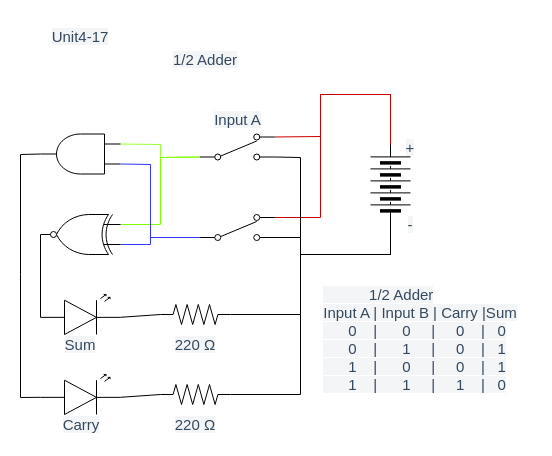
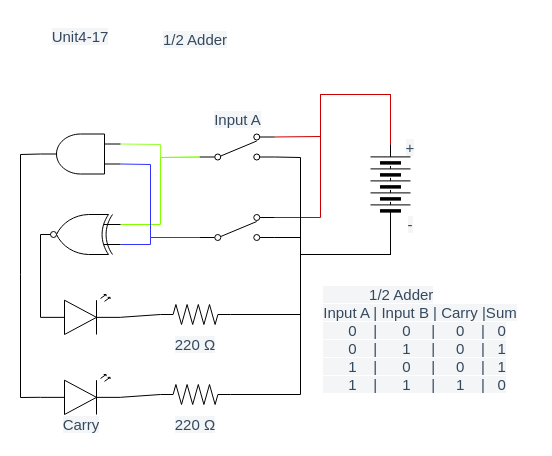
  <mxCell id="0" />
  <mxCell id="1" parent="0" />
  <mxCell id="2" value="&lt;span style=&quot;color: rgb(52 , 73 , 94) ; font-family: , sans-serif ; font-size: 15px ; text-align: left ; background-color: rgb(244 , 245 , 246)&quot;&gt;220 Ω&lt;/span&gt;" style="text;html=1;align=center;verticalAlign=middle;whiteSpace=wrap;rounded=0;" parent="1" vertex="1"><mxGeometry x="170" y="334" width="50" height="20" as="geometry" /></mxCell>
  <mxCell id="3" style="edgeStyle=none;rounded=0;html=1;entryX=0;entryY=0.5;entryDx=0;entryDy=0;endArrow=none;endFill=0;strokeColor=#000000;exitX=1;exitY=0.5;exitDx=0;exitDy=0;exitPerimeter=0;" edge="1" parent="1" source="4" target="9"><mxGeometry relative="1" as="geometry"><Array as="points"><mxPoint x="300" y="314" /><mxPoint x="300" y="254" /><mxPoint x="390" y="254" /></Array></mxGeometry></mxCell>
  <mxCell id="4" value="" style="pointerEvents=1;verticalLabelPosition=bottom;shadow=0;dashed=0;align=center;html=1;verticalAlign=top;shape=mxgraph.electrical.resistors.resistor_2;" parent="1" vertex="1"><mxGeometry x="160" y="304" width="70" height="20" as="geometry" /></mxCell>
  <mxCell id="5" style="edgeStyle=none;html=1;entryX=1;entryY=0.115;entryDx=0;entryDy=0;entryPerimeter=0;rounded=0;endArrow=none;endFill=0;strokeColor=#CC0000;" parent="1" source="9" target="15" edge="1"><mxGeometry relative="1" as="geometry"><Array as="points"><mxPoint x="390" y="94" /><mxPoint x="320" y="94" /><mxPoint x="320" y="136" /></Array></mxGeometry></mxCell>
  <mxCell id="6" style="edgeStyle=none;rounded=0;html=1;entryX=1;entryY=0.115;entryDx=0;entryDy=0;entryPerimeter=0;endArrow=none;endFill=0;exitX=1;exitY=0.5;exitDx=0;exitDy=0;strokeColor=#CC0000;" parent="1" source="9" target="22" edge="1"><mxGeometry relative="1" as="geometry"><Array as="points"><mxPoint x="390" y="94" /><mxPoint x="320" y="94" /><mxPoint x="320" y="217" /></Array></mxGeometry></mxCell>
  <mxCell id="7" style="edgeStyle=none;rounded=0;html=1;entryX=1;entryY=0.885;entryDx=0;entryDy=0;entryPerimeter=0;endArrow=none;endFill=0;strokeColor=#000000;exitX=0;exitY=0.5;exitDx=0;exitDy=0;" parent="1" source="9" target="15" edge="1"><mxGeometry relative="1" as="geometry"><Array as="points"><mxPoint x="390" y="254" /><mxPoint x="300" y="254" /><mxPoint x="300" y="157" /></Array></mxGeometry></mxCell>
  <mxCell id="8" style="edgeStyle=none;rounded=0;html=1;entryX=1;entryY=0.885;entryDx=0;entryDy=0;entryPerimeter=0;endArrow=none;endFill=0;strokeColor=#000000;" parent="1" source="9" target="22" edge="1"><mxGeometry relative="1" as="geometry"><Array as="points"><mxPoint x="390" y="254" /><mxPoint x="300" y="254" /><mxPoint x="300" y="237" /></Array></mxGeometry></mxCell>
  <mxCell id="9" value="" style="pointerEvents=1;verticalLabelPosition=bottom;shadow=0;dashed=0;align=center;html=1;verticalAlign=top;shape=mxgraph.electrical.miscellaneous.batteryStack;direction=south;rotation=-180;" parent="1" vertex="1"><mxGeometry x="370" y="144" width="40" height="80" as="geometry" /></mxCell>
  <mxCell id="10" value="&lt;span style=&quot;color: rgb(52 , 73 , 94) ; font-family: , sans-serif ; font-size: 15px ; text-align: left ; background-color: rgb(244 , 245 , 246)&quot;&gt;+&lt;/span&gt;" style="text;html=1;strokeColor=none;fillColor=none;align=center;verticalAlign=middle;whiteSpace=wrap;rounded=0;" parent="1" vertex="1"><mxGeometry x="400" y="137" width="20" height="20" as="geometry" /></mxCell>
  <mxCell id="11" value="&lt;div style=&quot;text-align: left&quot;&gt;&lt;font color=&quot;#34495e&quot;&gt;&lt;span style=&quot;font-size: 15px ; background-color: rgb(244 , 245 , 246)&quot;&gt;-&lt;/span&gt;&lt;/font&gt;&lt;/div&gt;" style="text;html=1;strokeColor=none;fillColor=none;align=center;verticalAlign=middle;whiteSpace=wrap;rounded=0;" parent="1" vertex="1"><mxGeometry x="400" y="214" width="20" height="20" as="geometry" /></mxCell>
  <mxCell id="12" value="&lt;div style=&quot;text-align: left&quot;&gt;&lt;span style=&quot;background-color: rgb(244 , 245 , 246) ; font-size: 15px ; color: rgb(52 , 73 , 94)&quot;&gt;Unit4-17&lt;/span&gt;&lt;/div&gt;" style="text;html=1;strokeColor=none;fillColor=none;align=center;verticalAlign=middle;whiteSpace=wrap;rounded=0;" parent="1" vertex="1"><mxGeometry x="45" y="20.5" width="70" height="30" as="geometry" /></mxCell>
  <mxCell id="13" style="edgeStyle=none;html=1;entryX=0;entryY=0.75;entryDx=0;entryDy=0;entryPerimeter=0;exitX=0;exitY=0.885;exitDx=0;exitDy=0;exitPerimeter=0;rounded=0;endArrow=none;endFill=0;strokeColor=#99FF33;" edge="1" parent="1" source="15" target="31"><mxGeometry relative="1" as="geometry"><Array as="points"><mxPoint x="160" y="157" /><mxPoint x="160" y="144" /></Array></mxGeometry></mxCell>
  <mxCell id="14" style="edgeStyle=none;rounded=0;html=1;entryX=0;entryY=0.75;entryDx=0;entryDy=0;entryPerimeter=0;endArrow=none;endFill=0;exitX=0;exitY=0.885;exitDx=0;exitDy=0;exitPerimeter=0;strokeColor=#80FF00;" edge="1" parent="1" source="15" target="33"><mxGeometry relative="1" as="geometry"><Array as="points"><mxPoint x="160" y="157" /><mxPoint x="160" y="224" /></Array></mxGeometry></mxCell>
  <mxCell id="15" value="" style="pointerEvents=1;verticalLabelPosition=bottom;shadow=0;dashed=0;align=center;html=1;verticalAlign=top;shape=mxgraph.electrical.electro-mechanical.2-way_switch;direction=west;rotation=-180;" parent="1" vertex="1"><mxGeometry x="199.25" y="133.5" width="75" height="26" as="geometry" /></mxCell>
  <mxCell id="16" value="&lt;div style=&quot;text-align: left&quot;&gt;&lt;font color=&quot;#34495e&quot;&gt;&lt;span style=&quot;font-size: 15px ; background-color: rgb(244 , 245 , 246)&quot;&gt;&amp;nbsp; &amp;nbsp; &amp;nbsp; &amp;nbsp; &amp;nbsp; &amp;nbsp;1/2 Adder&lt;/span&gt;&lt;/font&gt;&lt;/div&gt;&lt;div style=&quot;text-align: left&quot;&gt;&lt;font color=&quot;#34495e&quot;&gt;&lt;span style=&quot;font-size: 15px ; background-color: rgb(244 , 245 , 246)&quot;&gt;Input A | Input B | Carry |Sum&lt;/span&gt;&lt;/font&gt;&lt;/div&gt;&lt;div style=&quot;text-align: left&quot;&gt;&lt;font color=&quot;#34495e&quot;&gt;&lt;span style=&quot;font-size: 15px ; background-color: rgb(244 , 245 , 246)&quot;&gt;&amp;nbsp; &amp;nbsp; &amp;nbsp; 0&amp;nbsp; &amp;nbsp; |&amp;nbsp; &amp;nbsp; &amp;nbsp; 0&amp;nbsp; &amp;nbsp; &amp;nbsp;|&amp;nbsp; &amp;nbsp; &amp;nbsp;0&amp;nbsp; &amp;nbsp; |&amp;nbsp; &amp;nbsp;0&lt;/span&gt;&lt;/font&gt;&lt;/div&gt;&lt;div style=&quot;text-align: left&quot;&gt;&lt;font color=&quot;#34495e&quot;&gt;&lt;span style=&quot;font-size: 15px ; background-color: rgb(244 , 245 , 246)&quot;&gt;&amp;nbsp; &amp;nbsp; &amp;nbsp; 0&amp;nbsp; &amp;nbsp; |&amp;nbsp; &amp;nbsp; &amp;nbsp; 1&amp;nbsp; &amp;nbsp; &amp;nbsp;|&amp;nbsp; &amp;nbsp; &amp;nbsp;0&amp;nbsp; &amp;nbsp; |&amp;nbsp; &amp;nbsp;1&lt;/span&gt;&lt;/font&gt;&lt;/div&gt;&lt;div style=&quot;text-align: left&quot;&gt;&lt;font color=&quot;#34495e&quot;&gt;&lt;span style=&quot;font-size: 15px ; background-color: rgb(244 , 245 , 246)&quot;&gt;&amp;nbsp; &amp;nbsp; &amp;nbsp; 1&amp;nbsp; &amp;nbsp; |&amp;nbsp; &amp;nbsp; &amp;nbsp; 0&amp;nbsp; &amp;nbsp; &amp;nbsp;|&amp;nbsp; &amp;nbsp; &amp;nbsp;0&amp;nbsp; &amp;nbsp; |&amp;nbsp; &amp;nbsp;1&lt;/span&gt;&lt;/font&gt;&lt;/div&gt;&lt;div style=&quot;text-align: left&quot;&gt;&lt;font color=&quot;#34495e&quot;&gt;&lt;span style=&quot;font-size: 15px ; background-color: rgb(244 , 245 , 246)&quot;&gt;&amp;nbsp; &amp;nbsp; &amp;nbsp; 1&amp;nbsp; &amp;nbsp; |&amp;nbsp; &amp;nbsp; &amp;nbsp; 1&amp;nbsp; &amp;nbsp; &amp;nbsp;|&amp;nbsp; &amp;nbsp; &amp;nbsp;1&amp;nbsp; &amp;nbsp; |&amp;nbsp; &amp;nbsp;0&lt;/span&gt;&lt;/font&gt;&lt;/div&gt;" style="text;html=1;strokeColor=none;fillColor=none;align=center;verticalAlign=middle;whiteSpace=wrap;rounded=0;" parent="1" vertex="1"><mxGeometry x="310" y="264" width="220" height="150" as="geometry" /></mxCell>
  <mxCell id="17" value="&lt;div style=&quot;text-align: left&quot;&gt;&lt;font color=&quot;#34495e&quot;&gt;&lt;span style=&quot;font-size: 15px ; background-color: rgb(244 , 245 , 246)&quot;&gt;Input A&lt;/span&gt;&lt;/font&gt;&lt;/div&gt;" style="text;html=1;strokeColor=none;fillColor=none;align=center;verticalAlign=middle;whiteSpace=wrap;rounded=0;" parent="1" vertex="1"><mxGeometry x="208.5" y="105.5" width="56.5" height="26" as="geometry" /></mxCell>
- <mxCell id="18" value="&lt;div style=&quot;text-align: left&quot;&gt;&lt;font color=&quot;#34495e&quot;&gt;&lt;span style=&quot;font-size: 15px ; background-color: rgb(244 , 245 , 246)&quot;&gt;1/2 Adder&lt;/span&gt;&lt;/font&gt;&lt;/div&gt;" style="text;html=1;strokeColor=none;fillColor=none;align=center;verticalAlign=middle;whiteSpace=wrap;rounded=0;" parent="1" vertex="1"><mxGeometry x="149.25" y="44" width="111.5" height="30" as="geometry" /></mxCell>
- <mxCell id="19" value="&lt;div style=&quot;text-align: left&quot;&gt;&lt;font color=&quot;#34495e&quot;&gt;&lt;span style=&quot;font-size: 15px ; background-color: rgb(244 , 245 , 246)&quot;&gt;Sum&lt;/span&gt;&lt;/font&gt;&lt;/div&gt;" style="text;html=1;strokeColor=none;fillColor=none;align=center;verticalAlign=middle;whiteSpace=wrap;rounded=0;" parent="1" vertex="1"><mxGeometry x="49" y="334" width="62" height="20" as="geometry" /></mxCell>
+ <mxCell id="18" value="&lt;div style=&quot;text-align: left&quot;&gt;&lt;font color=&quot;#34495e&quot;&gt;&lt;span style=&quot;font-size: 15px ; background-color: rgb(244 , 245 , 246)&quot;&gt;1/2 Adder&lt;/span&gt;&lt;/font&gt;&lt;/div&gt;" style="text;html=1;strokeColor=none;fillColor=none;align=center;verticalAlign=middle;whiteSpace=wrap;rounded=0;" parent="1" vertex="1"><mxGeometry x="139.25" y="24" width="111.5" height="30" as="geometry" /></mxCell>
  <mxCell id="20" style="edgeStyle=none;rounded=0;html=1;entryX=0;entryY=0.25;entryDx=0;entryDy=0;entryPerimeter=0;endArrow=none;endFill=0;exitX=0;exitY=0.885;exitDx=0;exitDy=0;exitPerimeter=0;strokeColor=#3333FF;" edge="1" parent="1" source="22" target="33"><mxGeometry relative="1" as="geometry"><Array as="points"><mxPoint x="150" y="237" /><mxPoint x="150" y="244" /></Array></mxGeometry></mxCell>
  <mxCell id="21" style="edgeStyle=none;rounded=0;html=1;entryX=0;entryY=0.25;entryDx=0;entryDy=0;entryPerimeter=0;endArrow=none;endFill=0;exitX=0;exitY=0.885;exitDx=0;exitDy=0;exitPerimeter=0;strokeColor=#3333FF;" edge="1" parent="1" source="22" target="31"><mxGeometry relative="1" as="geometry"><Array as="points"><mxPoint x="150" y="237" /><mxPoint x="150" y="164" /></Array></mxGeometry></mxCell>
  <mxCell id="22" value="" style="pointerEvents=1;verticalLabelPosition=bottom;shadow=0;dashed=0;align=center;html=1;verticalAlign=top;shape=mxgraph.electrical.electro-mechanical.2-way_switch;direction=west;rotation=-180;" parent="1" vertex="1"><mxGeometry x="199.25" y="214" width="75" height="26" as="geometry" /></mxCell>
  <mxCell id="23" style="edgeStyle=none;rounded=0;html=1;entryX=0;entryY=0.5;entryDx=0;entryDy=0;entryPerimeter=0;endArrow=none;endFill=0;strokeColor=#000000;exitX=1;exitY=0.57;exitDx=0;exitDy=0;exitPerimeter=0;" edge="1" parent="1" source="24" target="4"><mxGeometry relative="1" as="geometry" /></mxCell>
  <mxCell id="24" value="" style="verticalLabelPosition=bottom;shadow=0;dashed=0;align=center;html=1;verticalAlign=top;shape=mxgraph.electrical.opto_electronics.led_2;pointerEvents=1;" parent="1" vertex="1"><mxGeometry x="40" y="294" width="80" height="40" as="geometry" /></mxCell>
  <mxCell id="25" value="&lt;div style=&quot;text-align: left&quot;&gt;&lt;font color=&quot;#34495e&quot;&gt;&lt;span style=&quot;font-size: 15px ; background-color: rgb(244 , 245 , 246)&quot;&gt;Carry&lt;/span&gt;&lt;/font&gt;&lt;/div&gt;" style="text;html=1;strokeColor=none;fillColor=none;align=center;verticalAlign=middle;whiteSpace=wrap;rounded=0;" vertex="1" parent="1"><mxGeometry x="50" y="414" width="62" height="20" as="geometry" /></mxCell>
  <mxCell id="26" style="edgeStyle=none;rounded=0;html=1;entryX=0;entryY=0.5;entryDx=0;entryDy=0;entryPerimeter=0;endArrow=none;endFill=0;strokeColor=#000000;exitX=1;exitY=0.57;exitDx=0;exitDy=0;exitPerimeter=0;" edge="1" parent="1" source="27" target="29"><mxGeometry relative="1" as="geometry" /></mxCell>
  <mxCell id="27" value="" style="verticalLabelPosition=bottom;shadow=0;dashed=0;align=center;html=1;verticalAlign=top;shape=mxgraph.electrical.opto_electronics.led_2;pointerEvents=1;" vertex="1" parent="1"><mxGeometry x="40" y="374" width="80" height="40" as="geometry" /></mxCell>
  <mxCell id="28" style="edgeStyle=none;rounded=0;html=1;entryX=0;entryY=0.5;entryDx=0;entryDy=0;endArrow=none;endFill=0;strokeColor=#000000;exitX=1;exitY=0.5;exitDx=0;exitDy=0;exitPerimeter=0;" edge="1" parent="1" source="29" target="9"><mxGeometry relative="1" as="geometry"><Array as="points"><mxPoint x="300" y="394" /><mxPoint x="300" y="254" /><mxPoint x="390" y="254" /></Array></mxGeometry></mxCell>
  <mxCell id="29" value="" style="pointerEvents=1;verticalLabelPosition=bottom;shadow=0;dashed=0;align=center;html=1;verticalAlign=top;shape=mxgraph.electrical.resistors.resistor_2;" vertex="1" parent="1"><mxGeometry x="160" y="384" width="70" height="20" as="geometry" /></mxCell>
  <mxCell id="30" style="edgeStyle=none;rounded=0;html=1;entryX=0;entryY=0.57;entryDx=0;entryDy=0;entryPerimeter=0;endArrow=none;endFill=0;strokeColor=#000000;exitX=1;exitY=0.5;exitDx=0;exitDy=0;exitPerimeter=0;" edge="1" parent="1" source="31" target="27"><mxGeometry relative="1" as="geometry"><Array as="points"><mxPoint x="20" y="154" /><mxPoint x="20" y="274" /><mxPoint x="20" y="397" /></Array></mxGeometry></mxCell>
  <mxCell id="31" value="" style="verticalLabelPosition=bottom;shadow=0;dashed=0;align=center;html=1;verticalAlign=top;shape=mxgraph.electrical.logic_gates.logic_gate;operation=and;rotation=-180;" vertex="1" parent="1"><mxGeometry x="40" y="133.5" width="80" height="40" as="geometry" /></mxCell>
  <mxCell id="32" style="edgeStyle=none;rounded=0;html=1;entryX=0;entryY=0.57;entryDx=0;entryDy=0;entryPerimeter=0;endArrow=none;endFill=0;strokeColor=#000000;exitX=1;exitY=0.5;exitDx=0;exitDy=0;exitPerimeter=0;" edge="1" parent="1" source="33" target="24"><mxGeometry relative="1" as="geometry" /></mxCell>
  <mxCell id="33" value="" style="verticalLabelPosition=bottom;shadow=0;dashed=0;align=center;html=1;verticalAlign=top;shape=mxgraph.electrical.logic_gates.logic_gate;operation=xor;negating=1;negSize=0.15;rotation=-180;" vertex="1" parent="1"><mxGeometry x="40" y="214" width="80" height="40" as="geometry" /></mxCell>
  <mxCell id="34" value="&lt;span style=&quot;color: rgb(52 , 73 , 94) ; font-family: , sans-serif ; font-size: 15px ; text-align: left ; background-color: rgb(244 , 245 , 246)&quot;&gt;220 Ω&lt;/span&gt;" style="text;html=1;align=center;verticalAlign=middle;whiteSpace=wrap;rounded=0;" vertex="1" parent="1"><mxGeometry x="170" y="414" width="50" height="20" as="geometry" /></mxCell>
